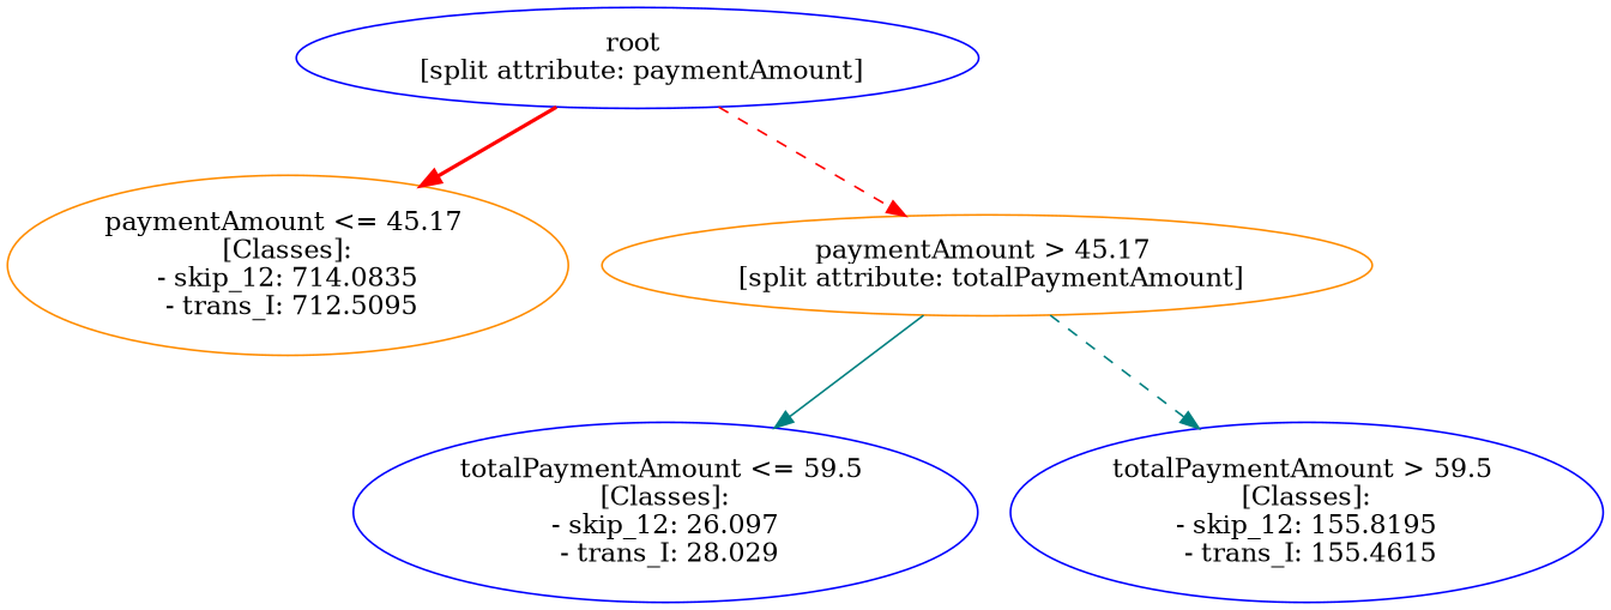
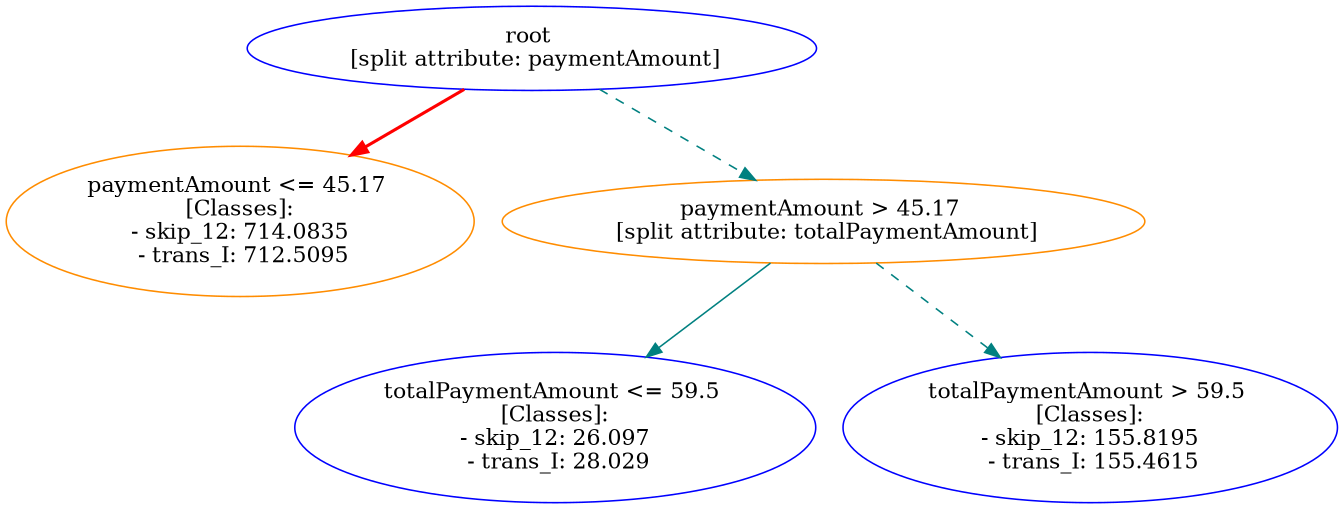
  digraph {
    node [color=blue]
    edge [color=red style=dashed]
    n1 [label="root \n [split attribute: paymentAmount]"]
    n2 [label="paymentAmount <= 45.17 \n [Classes]: \n - skip_12: 714.0835 \n - trans_I: 712.5095" color=darkorange]
    n3 [label="paymentAmount > 45.17 \n [split attribute: totalPaymentAmount]" color=darkorange]
    n4 [label="totalPaymentAmount <= 59.5 \n [Classes]: \n - skip_12: 26.097 \n - trans_I: 28.029"]
    n5 [label="totalPaymentAmount > 59.5 \n [Classes]: \n - skip_12: 155.8195 \n - trans_I: 155.4615"]
    n1 -> n2 [style=bold]
-   n1 -> n3
+   n1 -> n3 [color=teal]
    n3 -> n4 [color=teal style=solid]
    n3 -> n5 [color=teal]
  }
